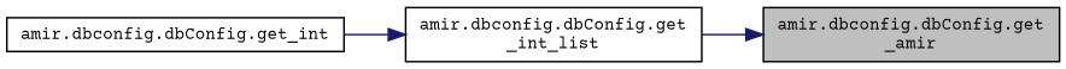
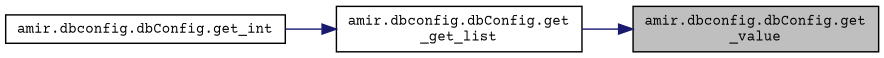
  digraph {
    fontname="Courier Prime"
    rankdir=RL
    node [color=black fillcolor=white fontname="Courier Prime" fontsize=10 shape=record style=filled]
    edge [color=midnightblue dir=back fontname="Courier Prime" fontsize=10 labelfontname="FreeSans.ttf" labelfontsize=10 style=solid]
-   n1 [fillcolor=grey75 fontcolor=black height=0.2 label="amir.dbconfig.dbConfig.get\l_amir" width=0.4]
-   n2 [height=0.2 label="amir.dbconfig.dbConfig.get\l_int_list" width=0.4]
+   n1 [fillcolor=grey75 fontcolor=black height=0.2 label="amir.dbconfig.dbConfig.get\l_value" width=0.4]
+   n2 [height=0.2 label="amir.dbconfig.dbConfig.get\l_get_list" width=0.4]
    n3 [height=0.2 label="amir.dbconfig.dbConfig.get_int" width=0.4]
    n1 -> n2
    n2 -> n3
  }
